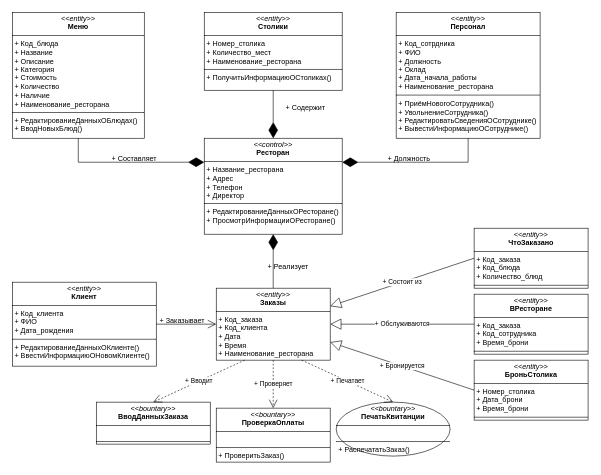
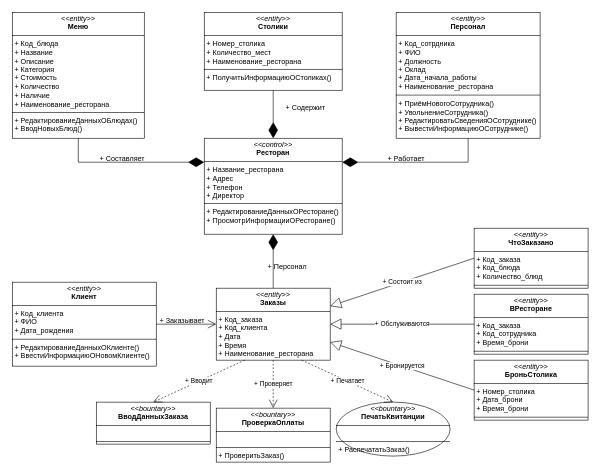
  <mxCell id="0" />
  <mxCell id="1" parent="0" />
  <mxCell id="2" value="&lt;p style=&quot;margin:0px;margin-top:4px;text-align:center;&quot;&gt;&lt;i&gt;&amp;lt;&amp;lt;control&amp;gt;&amp;gt;&lt;/i&gt;&lt;br&gt;&lt;b&gt;Ресторан&lt;/b&gt;&lt;/p&gt;&lt;hr size=&quot;1&quot; style=&quot;border-style:solid;&quot;&gt;&lt;p style=&quot;margin:0px;margin-left:4px;&quot;&gt;+ Название_ресторана&lt;br&gt;+ Адрес&lt;/p&gt;&lt;p style=&quot;margin:0px;margin-left:4px;&quot;&gt;+ Телефон&lt;/p&gt;&lt;p style=&quot;margin:0px;margin-left:4px;&quot;&gt;+ Директор&lt;/p&gt;&lt;hr size=&quot;1&quot; style=&quot;border-style:solid;&quot;&gt;&lt;p style=&quot;margin:0px;margin-left:4px;&quot;&gt;+ РедактированиеДанныхОРесторане()&lt;br&gt;+ ПросмотрИнформацииОРесторане()&lt;/p&gt;" style="verticalAlign=top;align=left;overflow=fill;html=1;whiteSpace=wrap;" parent="1" vertex="1"><mxGeometry x="340" y="230" width="230" height="160" as="geometry" /></mxCell>
  <mxCell id="3" value="&lt;p style=&quot;margin:0px;margin-top:4px;text-align:center;&quot;&gt;&lt;i&gt;&amp;lt;&amp;lt;entity&amp;gt;&amp;gt;&lt;/i&gt;&lt;br&gt;&lt;b&gt;Столики&lt;/b&gt;&lt;/p&gt;&lt;hr size=&quot;1&quot; style=&quot;border-style:solid;&quot;&gt;&lt;p style=&quot;margin:0px;margin-left:4px;&quot;&gt;+ Номер_столика&lt;br&gt;+ Количество_мест&lt;/p&gt;&lt;p style=&quot;margin:0px;margin-left:4px;&quot;&gt;+ Наименование_ресторана&lt;/p&gt;&lt;hr size=&quot;1&quot; style=&quot;border-style:solid;&quot;&gt;&lt;p style=&quot;margin:0px;margin-left:4px;&quot;&gt;+ ПолучитьИнформациюОСтоликах()&lt;/p&gt;" style="verticalAlign=top;align=left;overflow=fill;html=1;whiteSpace=wrap;" parent="1" vertex="1"><mxGeometry x="340" y="20" width="230" height="130" as="geometry" /></mxCell>
  <mxCell id="4" value="&lt;p style=&quot;margin:0px;margin-top:4px;text-align:center;&quot;&gt;&lt;i&gt;&amp;lt;&amp;lt;entity&amp;gt;&amp;gt;&lt;/i&gt;&lt;br&gt;&lt;b&gt;Меню&lt;/b&gt;&lt;/p&gt;&lt;hr size=&quot;1&quot; style=&quot;border-style:solid;&quot;&gt;&lt;p style=&quot;margin:0px;margin-left:4px;&quot;&gt;+ Код_блюда&lt;/p&gt;&lt;p style=&quot;margin:0px;margin-left:4px;&quot;&gt;+ Название&lt;br&gt;+ Описание&lt;br&gt;&lt;/p&gt;&lt;p style=&quot;margin:0px;margin-left:4px;&quot;&gt;+ Категория&lt;/p&gt;&lt;p style=&quot;margin:0px;margin-left:4px;&quot;&gt;+ Стоимость&lt;/p&gt;&lt;p style=&quot;margin:0px;margin-left:4px;&quot;&gt;+ Количество&lt;/p&gt;&lt;p style=&quot;margin:0px;margin-left:4px;&quot;&gt;+ Наличие&lt;br&gt;+ Наименование_ресторана&lt;/p&gt;&lt;hr size=&quot;1&quot; style=&quot;border-style:solid;&quot;&gt;&lt;p style=&quot;margin:0px;margin-left:4px;&quot;&gt;+ РедактированиеДанныхОБлюдах()&lt;/p&gt;&lt;p style=&quot;margin:0px;margin-left:4px;&quot;&gt;+ ВводНовыхБлюд()&lt;/p&gt;" style="verticalAlign=top;align=left;overflow=fill;html=1;whiteSpace=wrap;" parent="1" vertex="1"><mxGeometry x="20" y="20" width="220" height="210" as="geometry" /></mxCell>
  <mxCell id="5" value="" style="endArrow=diamondThin;endFill=1;endSize=24;html=1;rounded=0;exitX=0.5;exitY=1;exitDx=0;exitDy=0;entryX=0.5;entryY=0;entryDx=0;entryDy=0;" parent="1" source="3" target="2" edge="1"><mxGeometry width="160" relative="1" as="geometry"><mxPoint x="340" y="180" as="sourcePoint" /><mxPoint x="500" y="180" as="targetPoint" /></mxGeometry></mxCell>
  <mxCell id="6" value="" style="endArrow=diamondThin;endFill=1;endSize=24;html=1;rounded=0;entryX=0;entryY=0.25;entryDx=0;entryDy=0;exitX=0.5;exitY=1;exitDx=0;exitDy=0;" parent="1" source="4" target="2" edge="1"><mxGeometry width="160" relative="1" as="geometry"><mxPoint x="200" y="160" as="sourcePoint" /><mxPoint x="360" y="160" as="targetPoint" /><Array as="points"><mxPoint x="130" y="270" /></Array></mxGeometry></mxCell>
  <mxCell id="7" value="&lt;p style=&quot;margin:0px;margin-top:4px;text-align:center;&quot;&gt;&lt;i&gt;&amp;lt;&amp;lt;entity&amp;gt;&amp;gt;&lt;/i&gt;&lt;br&gt;&lt;b&gt;Персонал&lt;/b&gt;&lt;/p&gt;&lt;hr size=&quot;1&quot; style=&quot;border-style:solid;&quot;&gt;&lt;p style=&quot;margin:0px;margin-left:4px;&quot;&gt;+ Код_сотрдника&lt;br&gt;+ ФИО&lt;/p&gt;&lt;p style=&quot;margin:0px;margin-left:4px;&quot;&gt;+ Должность&lt;/p&gt;&lt;p style=&quot;margin:0px;margin-left:4px;&quot;&gt;&lt;span style=&quot;background-color: initial;&quot;&gt;+ Оклад&lt;/span&gt;&lt;/p&gt;&lt;p style=&quot;margin:0px;margin-left:4px;&quot;&gt;+ Дата_начала_работы&lt;/p&gt;&lt;p style=&quot;margin:0px;margin-left:4px;&quot;&gt;+ Наименование_ресторана&lt;/p&gt;&lt;hr size=&quot;1&quot; style=&quot;border-style:solid;&quot;&gt;&lt;p style=&quot;margin:0px;margin-left:4px;&quot;&gt;+ ПриёмНовогоСотрудника()&lt;/p&gt;&lt;p style=&quot;margin:0px;margin-left:4px;&quot;&gt;+ УвольнениеСотрудника()&lt;/p&gt;&lt;p style=&quot;margin:0px;margin-left:4px;&quot;&gt;+ РедактироватьСведенияОСотруднике()&lt;/p&gt;&lt;p style=&quot;margin:0px;margin-left:4px;&quot;&gt;+ ВывестиИнформациюОСотруднике()&lt;/p&gt;" style="verticalAlign=top;align=left;overflow=fill;html=1;whiteSpace=wrap;" parent="1" vertex="1"><mxGeometry x="660" y="20" width="240" height="210" as="geometry" /></mxCell>
  <mxCell id="8" value="" style="endArrow=diamondThin;endFill=1;endSize=24;html=1;rounded=0;entryX=1;entryY=0.25;entryDx=0;entryDy=0;exitX=0.5;exitY=1;exitDx=0;exitDy=0;" parent="1" source="7" target="2" edge="1"><mxGeometry width="160" relative="1" as="geometry"><mxPoint x="640" y="340" as="sourcePoint" /><mxPoint x="800" y="340" as="targetPoint" /><Array as="points"><mxPoint x="780" y="270" /></Array></mxGeometry></mxCell>
  <mxCell id="9" value="&lt;p style=&quot;margin:0px;margin-top:4px;text-align:center;&quot;&gt;&lt;i&gt;&amp;lt;&amp;lt;entity&amp;gt;&amp;gt;&lt;/i&gt;&lt;br&gt;&lt;b&gt;Заказы&lt;/b&gt;&lt;/p&gt;&lt;hr size=&quot;1&quot; style=&quot;border-style:solid;&quot;&gt;&lt;p style=&quot;margin:0px;margin-left:4px;&quot;&gt;+ Код_заказа&lt;/p&gt;&lt;p style=&quot;margin:0px;margin-left:4px;&quot;&gt;+ Код_клиента&lt;/p&gt;&lt;p style=&quot;margin:0px;margin-left:4px;&quot;&gt;+ Дата&lt;br&gt;+ Время&lt;br&gt;+ Наименование_ресторана&lt;/p&gt;&lt;hr size=&quot;1&quot; style=&quot;border-style:solid;&quot;&gt;&lt;p style=&quot;margin:0px;margin-left:4px;&quot;&gt;+ method1(Type): Type&lt;br&gt;+ method2(Type, Type): Type&lt;/p&gt;" style="verticalAlign=top;align=left;overflow=fill;html=1;whiteSpace=wrap;" parent="1" vertex="1"><mxGeometry x="360" y="480" width="190" height="120" as="geometry" /></mxCell>
  <mxCell id="10" value="" style="endArrow=diamondThin;endFill=1;endSize=24;html=1;rounded=0;entryX=0.5;entryY=1;entryDx=0;entryDy=0;exitX=0.5;exitY=0;exitDx=0;exitDy=0;" parent="1" source="9" target="2" edge="1"><mxGeometry width="160" relative="1" as="geometry"><mxPoint x="320" y="440" as="sourcePoint" /><mxPoint x="480" y="440" as="targetPoint" /></mxGeometry></mxCell>
  <mxCell id="11" value="&lt;p style=&quot;margin:0px;margin-top:4px;text-align:center;&quot;&gt;&lt;i&gt;&amp;lt;&amp;lt;entity&amp;gt;&amp;gt;&lt;/i&gt;&lt;br&gt;&lt;b&gt;Клиент&lt;/b&gt;&lt;/p&gt;&lt;hr size=&quot;1&quot; style=&quot;border-style:solid;&quot;&gt;&lt;p style=&quot;margin:0px;margin-left:4px;&quot;&gt;+ Код_клиента&lt;/p&gt;&lt;p style=&quot;margin:0px;margin-left:4px;&quot;&gt;+ ФИО&lt;/p&gt;&lt;p style=&quot;margin:0px;margin-left:4px;&quot;&gt;+ Дата_рождения&lt;/p&gt;&lt;hr size=&quot;1&quot; style=&quot;border-style:solid;&quot;&gt;&lt;p style=&quot;margin:0px;margin-left:4px;&quot;&gt;+&amp;nbsp;&lt;span style=&quot;background-color: initial;&quot;&gt;РедактированиеДанныхОКлиенте()&lt;/span&gt;&lt;/p&gt;&lt;p style=&quot;margin:0px;margin-left:4px;&quot;&gt;&lt;span style=&quot;background-color: initial;&quot;&gt;+ ВвестиИнформациюОНовомКлиенте()&lt;/span&gt;&lt;/p&gt;" style="verticalAlign=top;align=left;overflow=fill;html=1;whiteSpace=wrap;" parent="1" vertex="1"><mxGeometry x="20" y="470" width="240" height="140" as="geometry" /></mxCell>
  <mxCell id="12" value="" style="endArrow=open;endFill=1;endSize=12;html=1;rounded=0;exitX=1;exitY=0.5;exitDx=0;exitDy=0;entryX=0;entryY=0.5;entryDx=0;entryDy=0;" parent="1" source="11" target="9" edge="1"><mxGeometry width="160" relative="1" as="geometry"><mxPoint x="280" y="550" as="sourcePoint" /><mxPoint x="440" y="550" as="targetPoint" /></mxGeometry></mxCell>
  <mxCell id="13" value="&lt;p style=&quot;margin:0px;margin-top:4px;text-align:center;&quot;&gt;&lt;i&gt;&amp;lt;&amp;lt;bountary&amp;gt;&amp;gt;&lt;/i&gt;&lt;br&gt;&lt;b&gt;ВводДанныхЗаказа&lt;/b&gt;&lt;/p&gt;&lt;hr size=&quot;1&quot; style=&quot;border-style:solid;&quot;&gt;&lt;p style=&quot;margin:0px;margin-left:4px;&quot;&gt;&lt;br&gt;&lt;/p&gt;&lt;hr size=&quot;1&quot; style=&quot;border-style:solid;&quot;&gt;&lt;p style=&quot;margin:0px;margin-left:4px;&quot;&gt;+ ВвестиЗаказ()&lt;br&gt;&lt;/p&gt;" style="verticalAlign=top;align=left;overflow=fill;html=1;whiteSpace=wrap;" parent="1" vertex="1"><mxGeometry x="160" y="670" width="190" height="70" as="geometry" /></mxCell>
  <mxCell id="14" value="&lt;p style=&quot;margin:0px;margin-top:4px;text-align:center;&quot;&gt;&lt;i&gt;&amp;lt;&amp;lt;bountary&amp;gt;&amp;gt;&lt;/i&gt;&lt;br&gt;&lt;b&gt;ПроверкаОплаты&lt;/b&gt;&lt;/p&gt;&lt;hr size=&quot;1&quot; style=&quot;border-style:solid;&quot;&gt;&lt;p style=&quot;margin:0px;margin-left:4px;&quot;&gt;&lt;br&gt;&lt;/p&gt;&lt;hr size=&quot;1&quot; style=&quot;border-style:solid;&quot;&gt;&lt;p style=&quot;margin:0px;margin-left:4px;&quot;&gt;+ ПроверитьЗаказ()&lt;br&gt;&lt;/p&gt;" style="verticalAlign=top;align=left;overflow=fill;html=1;whiteSpace=wrap;" parent="1" vertex="1"><mxGeometry x="360" y="680" width="190" height="90" as="geometry" /></mxCell>
  <mxCell id="15" value="&lt;p style=&quot;margin:0px;margin-top:4px;text-align:center;&quot;&gt;&lt;i&gt;&amp;lt;&amp;lt;bountary&amp;gt;&amp;gt;&lt;/i&gt;&lt;br&gt;&lt;b&gt;ПечатьКвитанции&lt;/b&gt;&lt;/p&gt;&lt;hr size=&quot;1&quot; style=&quot;border-style:solid;&quot;&gt;&lt;p style=&quot;margin:0px;margin-left:4px;&quot;&gt;&lt;br&gt;&lt;/p&gt;&lt;hr size=&quot;1&quot; style=&quot;border-style:solid;&quot;&gt;&lt;p style=&quot;margin:0px;margin-left:4px;&quot;&gt;+ РаспечататьЗаказ()&lt;br&gt;&lt;/p&gt;" style="ellipse;verticalAlign=top;align=left;overflow=fill;html=1;whiteSpace=wrap;" parent="1" vertex="1"><mxGeometry x="560" y="670" width="190" height="90" as="geometry" /></mxCell>
  <mxCell id="16" value="&lt;p style=&quot;margin:0px;margin-top:4px;text-align:center;&quot;&gt;&lt;i&gt;&amp;lt;&amp;lt;entity&amp;gt;&amp;gt;&lt;/i&gt;&lt;br&gt;&lt;b&gt;ЧтоЗаказано&lt;/b&gt;&lt;/p&gt;&lt;hr size=&quot;1&quot; style=&quot;border-style:solid;&quot;&gt;&lt;p style=&quot;margin:0px;margin-left:4px;&quot;&gt;+ Код_заказа&lt;/p&gt;&lt;p style=&quot;margin:0px;margin-left:4px;&quot;&gt;+ Код_блюда&lt;/p&gt;&lt;p style=&quot;margin:0px;margin-left:4px;&quot;&gt;+ Количество_блюд&lt;/p&gt;&lt;hr size=&quot;1&quot; style=&quot;border-style:solid;&quot;&gt;&lt;p style=&quot;margin:0px;margin-left:4px;&quot;&gt;&lt;br&gt;&lt;/p&gt;" style="verticalAlign=top;align=left;overflow=fill;html=1;whiteSpace=wrap;" parent="1" vertex="1"><mxGeometry x="790" y="380" width="190" height="100" as="geometry" /></mxCell>
  <mxCell id="17" style="edgeStyle=orthogonalEdgeStyle;rounded=0;orthogonalLoop=1;jettySize=auto;html=1;exitX=0.5;exitY=1;exitDx=0;exitDy=0;" parent="1" source="16" target="16" edge="1"><mxGeometry relative="1" as="geometry" /></mxCell>
  <mxCell id="18" value="&lt;p style=&quot;margin:0px;margin-top:4px;text-align:center;&quot;&gt;&lt;i&gt;&amp;lt;&amp;lt;entity&amp;gt;&amp;gt;&lt;/i&gt;&lt;br&gt;&lt;b&gt;ВРесторане&lt;/b&gt;&lt;/p&gt;&lt;hr size=&quot;1&quot; style=&quot;border-style:solid;&quot;&gt;&lt;p style=&quot;margin:0px;margin-left:4px;&quot;&gt;+ Код_заказа&lt;/p&gt;&lt;p style=&quot;margin:0px;margin-left:4px;&quot;&gt;+ Код_сотрудника&lt;/p&gt;&lt;p style=&quot;margin:0px;margin-left:4px;&quot;&gt;+ Время_брони&lt;/p&gt;&lt;hr size=&quot;1&quot; style=&quot;border-style:solid;&quot;&gt;&lt;p style=&quot;margin:0px;margin-left:4px;&quot;&gt;&lt;br&gt;&lt;/p&gt;" style="verticalAlign=top;align=left;overflow=fill;html=1;whiteSpace=wrap;" parent="1" vertex="1"><mxGeometry x="790" y="490" width="190" height="100" as="geometry" /></mxCell>
  <mxCell id="19" value="&lt;p style=&quot;margin:0px;margin-top:4px;text-align:center;&quot;&gt;&lt;i&gt;&amp;lt;&amp;lt;entity&amp;gt;&amp;gt;&lt;/i&gt;&lt;br&gt;&lt;b&gt;БроньСтолика&lt;/b&gt;&lt;/p&gt;&lt;hr size=&quot;1&quot; style=&quot;border-style:solid;&quot;&gt;&lt;p style=&quot;margin:0px;margin-left:4px;&quot;&gt;+ Номер_столика&lt;/p&gt;&lt;p style=&quot;margin:0px;margin-left:4px;&quot;&gt;+ Дата_брони&lt;/p&gt;&lt;p style=&quot;margin:0px;margin-left:4px;&quot;&gt;+ Время_брони&lt;/p&gt;&lt;hr size=&quot;1&quot; style=&quot;border-style:solid;&quot;&gt;&lt;p style=&quot;margin:0px;margin-left:4px;&quot;&gt;&lt;br&gt;&lt;/p&gt;" style="verticalAlign=top;align=left;overflow=fill;html=1;whiteSpace=wrap;" parent="1" vertex="1"><mxGeometry x="790" y="600" width="190" height="100" as="geometry" /></mxCell>
  <mxCell id="20" value="+ Состоит из" style="endArrow=block;endSize=16;endFill=0;html=1;rounded=0;exitX=0;exitY=0.5;exitDx=0;exitDy=0;entryX=1;entryY=0.25;entryDx=0;entryDy=0;" parent="1" source="16" target="9" edge="1"><mxGeometry x="0.001" width="160" relative="1" as="geometry"><mxPoint x="700" y="480" as="sourcePoint" /><mxPoint x="560" y="520" as="targetPoint" /><mxPoint as="offset" /></mxGeometry></mxCell>
  <mxCell id="21" value="+ Обслуживаются" style="endArrow=block;endSize=16;endFill=0;html=1;rounded=0;exitX=0;exitY=0.5;exitDx=0;exitDy=0;entryX=1;entryY=0.5;entryDx=0;entryDy=0;" parent="1" source="18" target="9" edge="1"><mxGeometry width="160" relative="1" as="geometry"><mxPoint x="710" y="490" as="sourcePoint" /><mxPoint x="570" y="530" as="targetPoint" /></mxGeometry></mxCell>
  <mxCell id="22" value="+ Бронируется" style="endArrow=block;endSize=16;endFill=0;html=1;rounded=0;exitX=0;exitY=0.5;exitDx=0;exitDy=0;entryX=1;entryY=0.75;entryDx=0;entryDy=0;" parent="1" source="19" target="9" edge="1"><mxGeometry width="160" relative="1" as="geometry"><mxPoint x="725" y="560" as="sourcePoint" /><mxPoint x="585" y="600" as="targetPoint" /></mxGeometry></mxCell>
  <mxCell id="23" style="edgeStyle=orthogonalEdgeStyle;rounded=0;orthogonalLoop=1;jettySize=auto;html=1;exitX=0.5;exitY=1;exitDx=0;exitDy=0;" parent="1" source="13" target="13" edge="1"><mxGeometry relative="1" as="geometry" /></mxCell>
  <mxCell id="24" value="+ Проверяет" style="endArrow=open;endSize=12;dashed=1;html=1;rounded=0;exitX=0.5;exitY=1;exitDx=0;exitDy=0;entryX=0.5;entryY=0;entryDx=0;entryDy=0;" parent="1" source="9" target="14" edge="1"><mxGeometry width="160" relative="1" as="geometry"><mxPoint x="350" y="790" as="sourcePoint" /><mxPoint x="510" y="790" as="targetPoint" /></mxGeometry></mxCell>
  <mxCell id="25" value="+ Печатает" style="endArrow=open;endSize=12;dashed=1;html=1;rounded=0;exitX=0.75;exitY=1;exitDx=0;exitDy=0;entryX=0.5;entryY=0;entryDx=0;entryDy=0;" parent="1" source="9" target="15" edge="1"><mxGeometry width="160" relative="1" as="geometry"><mxPoint x="360" y="800" as="sourcePoint" /><mxPoint x="520" y="800" as="targetPoint" /></mxGeometry></mxCell>
  <mxCell id="26" value="+ Вводит" style="endArrow=open;endSize=12;dashed=1;html=1;rounded=0;entryX=0.5;entryY=0;entryDx=0;entryDy=0;exitX=0.25;exitY=1;exitDx=0;exitDy=0;" parent="1" source="9" target="13" edge="1"><mxGeometry width="160" relative="1" as="geometry"><mxPoint x="370" y="810" as="sourcePoint" /><mxPoint x="530" y="810" as="targetPoint" /></mxGeometry></mxCell>
- <mxCell id="27" value="+ Должность" style="text;strokeColor=none;fillColor=none;align=left;verticalAlign=top;spacingLeft=4;spacingRight=4;overflow=hidden;rotatable=0;points=[[0,0.5],[1,0.5]];portConstraint=eastwest;whiteSpace=wrap;html=1;" parent="1" vertex="1"><mxGeometry x="640" y="250" width="100" height="26" as="geometry" /></mxCell>
+ <mxCell id="27" value="+ Работает" style="text;strokeColor=none;fillColor=none;align=left;verticalAlign=top;spacingLeft=4;spacingRight=4;overflow=hidden;rotatable=0;points=[[0,0.5],[1,0.5]];portConstraint=eastwest;whiteSpace=wrap;html=1;" parent="1" vertex="1"><mxGeometry x="640" y="250" width="100" height="26" as="geometry" /></mxCell>
  <mxCell id="28" value="+ Содержит" style="text;strokeColor=none;fillColor=none;align=left;verticalAlign=top;spacingLeft=4;spacingRight=4;overflow=hidden;rotatable=0;points=[[0,0.5],[1,0.5]];portConstraint=eastwest;whiteSpace=wrap;html=1;" parent="1" vertex="1"><mxGeometry x="470" y="165" width="100" height="26" as="geometry" /></mxCell>
- <mxCell id="29" value="+ Составляет" style="text;strokeColor=none;fillColor=none;align=left;verticalAlign=top;spacingLeft=4;spacingRight=4;overflow=hidden;rotatable=0;points=[[0,0.5],[1,0.5]];portConstraint=eastwest;whiteSpace=wrap;html=1;" parent="1" vertex="1"><mxGeometry x="180" y="250" width="100" height="26" as="geometry" /></mxCell>
- <mxCell id="30" value="+ Реализует" style="text;strokeColor=none;fillColor=none;align=left;verticalAlign=top;spacingLeft=4;spacingRight=4;overflow=hidden;rotatable=0;points=[[0,0.5],[1,0.5]];portConstraint=eastwest;whiteSpace=wrap;html=1;" parent="1" vertex="1"><mxGeometry x="440" y="430" width="100" height="26" as="geometry" /></mxCell>
+ <mxCell id="29" value="+ Составляет" style="text;strokeColor=none;fillColor=none;align=left;verticalAlign=top;spacingLeft=4;spacingRight=4;overflow=hidden;rotatable=0;points=[[0,0.5],[1,0.5]];portConstraint=eastwest;whiteSpace=wrap;html=1;" parent="1" vertex="1"><mxGeometry x="160" y="250" width="100" height="26" as="geometry" /></mxCell>
+ <mxCell id="30" value="+ Персонал" style="text;strokeColor=none;fillColor=none;align=left;verticalAlign=top;spacingLeft=4;spacingRight=4;overflow=hidden;rotatable=0;points=[[0,0.5],[1,0.5]];portConstraint=eastwest;whiteSpace=wrap;html=1;" parent="1" vertex="1"><mxGeometry x="440" y="430" width="100" height="26" as="geometry" /></mxCell>
  <mxCell id="31" value="+ Заказывает" style="text;strokeColor=none;fillColor=none;align=left;verticalAlign=top;spacingLeft=4;spacingRight=4;overflow=hidden;rotatable=0;points=[[0,0.5],[1,0.5]];portConstraint=eastwest;whiteSpace=wrap;html=1;" parent="1" vertex="1"><mxGeometry x="260" y="520" width="100" height="26" as="geometry" /></mxCell>
